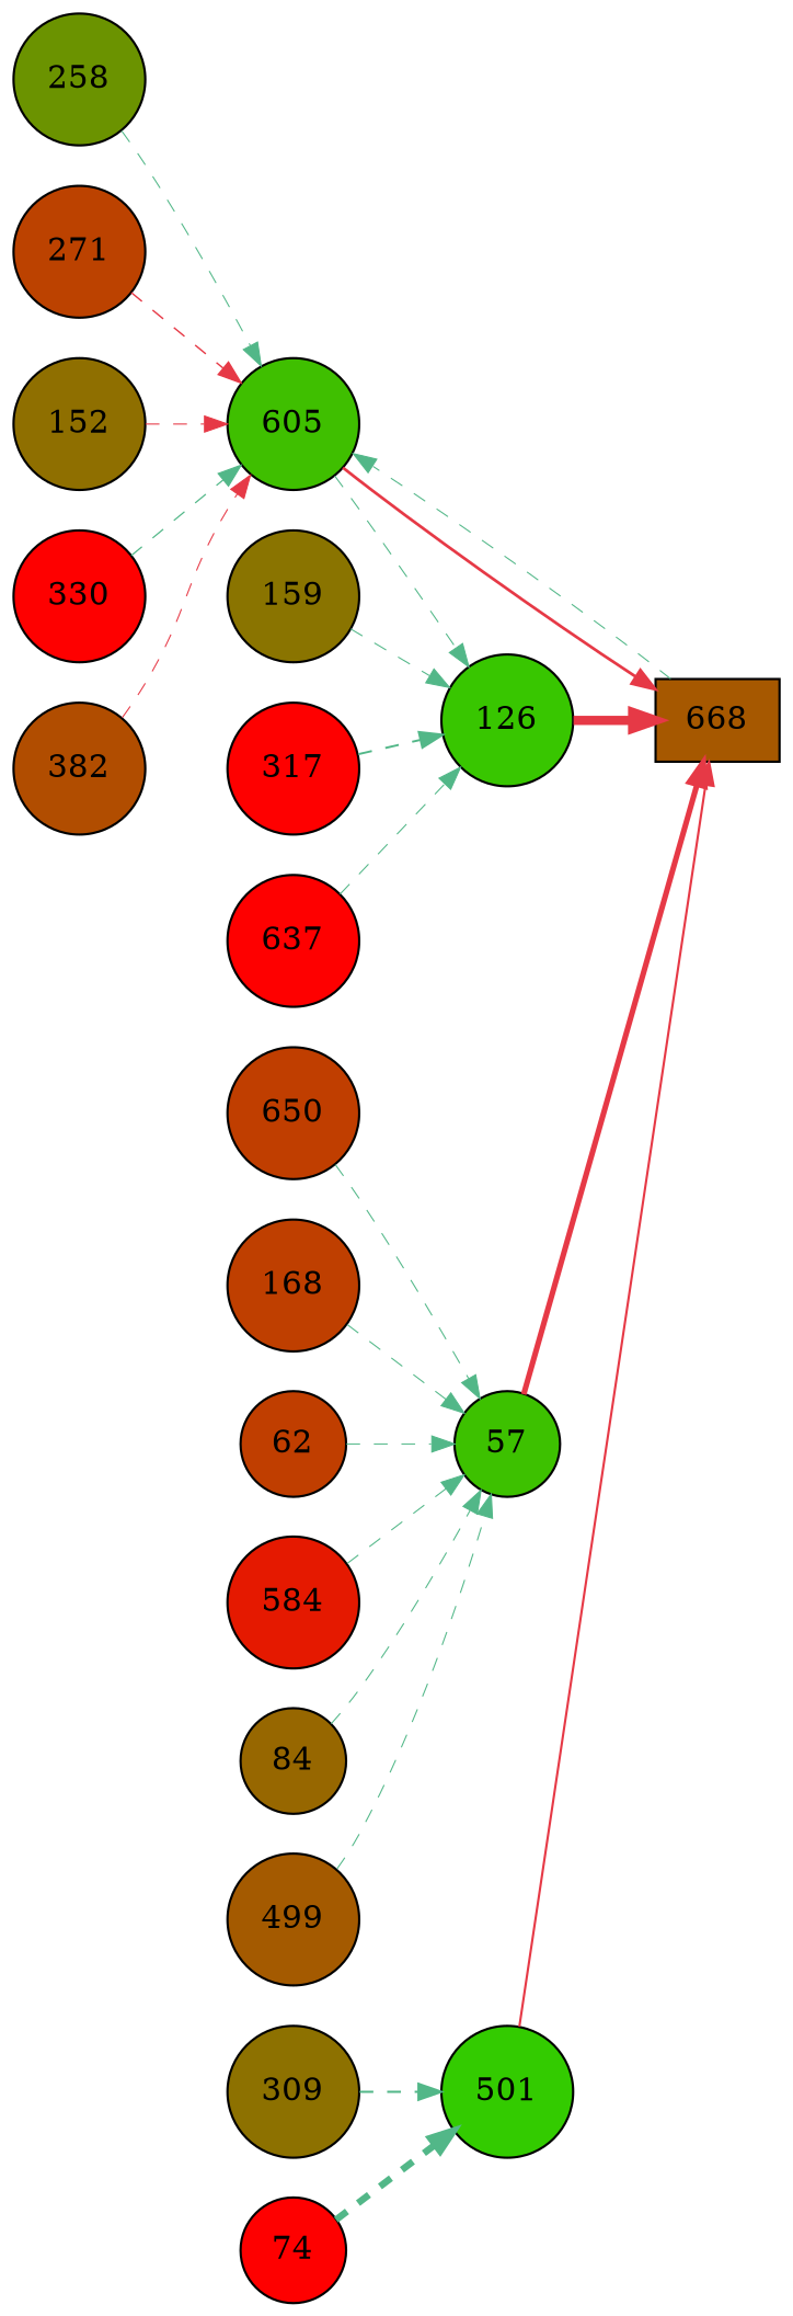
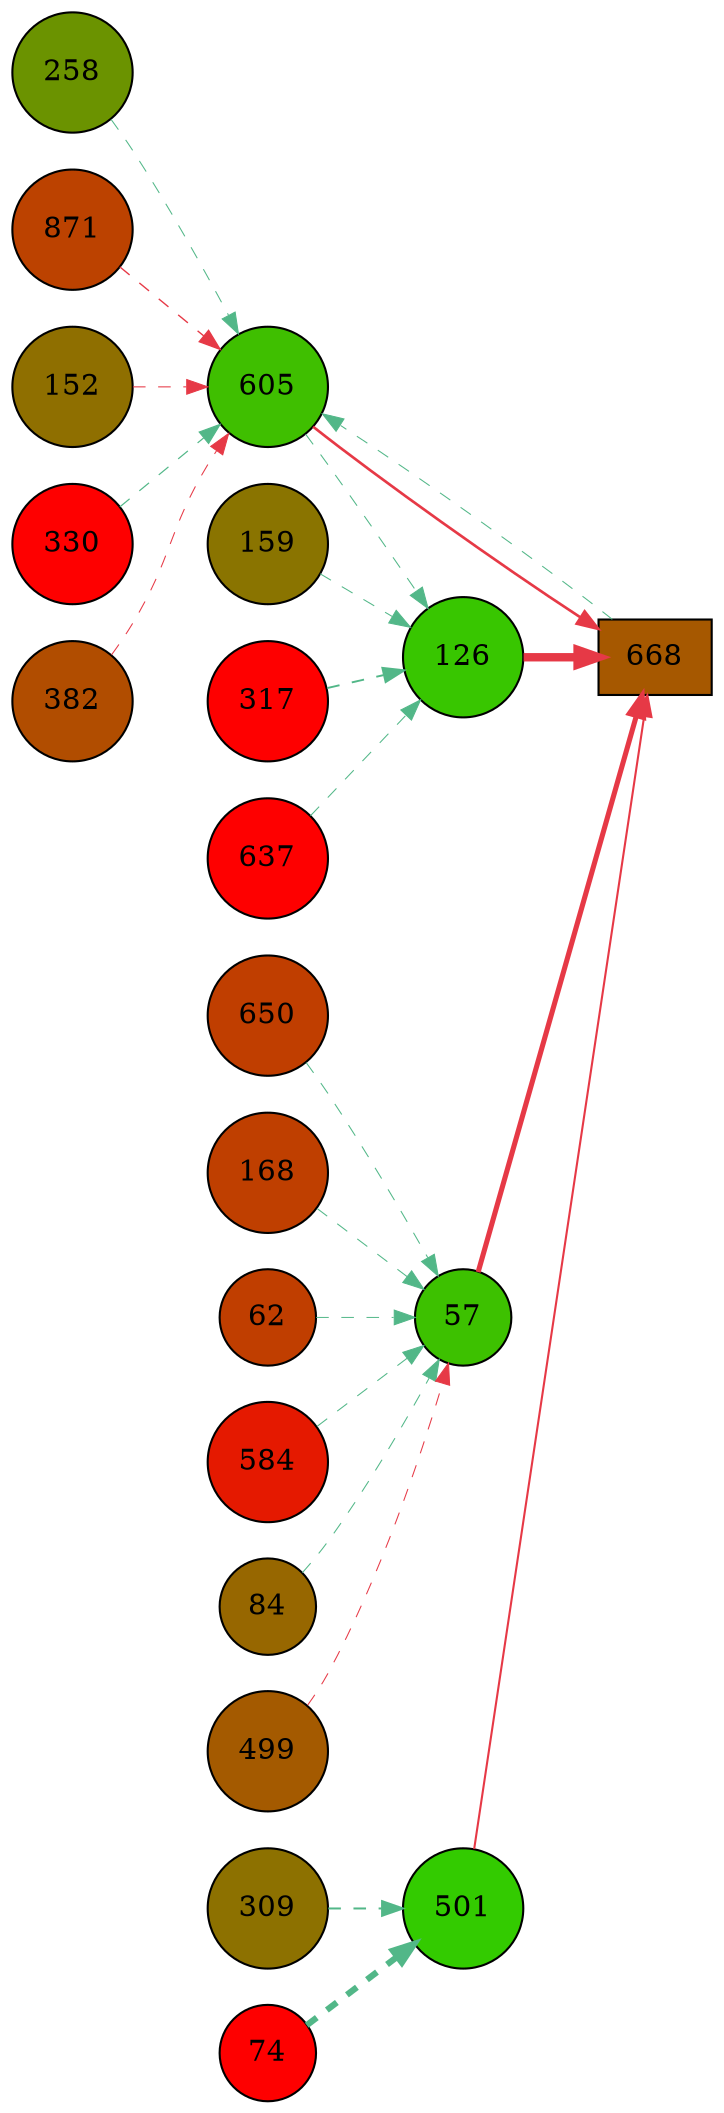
  digraph {
    rankdir=LR
    node [fillcolor="#fe0000" shape=circle style=filled]
    edge [color="#52b788" penwidth=0.50 style=dashed]
    n1 [fillcolor="#6b9300" label=258]
    n2 [fillcolor="#3fbf00" label=605]
    n3 [fillcolor="#a65800" label=668 shape=box]
    n4 [fillcolor="#38c600" label=126]
    n5 [fillcolor="#c03e00" label=650]
    n6 [fillcolor="#3dc100" label=57]
-   n7 [fillcolor="#bc4200" label=271]
+   n7 [fillcolor="#bc4200" label=871]
    n8 [fillcolor="#8f6f00" label=152]
    n9 [fillcolor="#8a7400" label=159]
    n10 [fillcolor="#bf3f00" label=168]
    n11 [fillcolor="#8d7100" label=309]
    n12 [fillcolor="#33cb00" label=501]
    n13 [label=317]
    n14 [fillcolor="#c03e00" label=62]
    n15 [fillcolor="#e51900" label=584]
    n16 [label=330]
    n17 [label=74]
    n18 [fillcolor="#976700" label=84]
    n19 [fillcolor="#a45a00" label=499]
    n20 [label=637]
    n21 [fillcolor="#b14d00" label=382]
    n1 -> n2
    n2 -> n3 [color="#e63946" penwidth=1.28 style=""]
    n2 -> n4
    n3 -> n2
    n4 -> n3 [color="#e63946" penwidth=4.00 style=""]
    n5 -> n6
    n6 -> n3 [color="#e63946" penwidth=2.44 style=""]
    n7 -> n2 [color="#e63946" penwidth=0.66]
    n8 -> n2 [color="#e63946"]
    n9 -> n4
    n10 -> n6
    n11 -> n12 [penwidth=0.95]
    n12 -> n3 [color="#e63946" penwidth=1.00 style=""]
    n13 -> n4 [penwidth=0.91]
    n14 -> n6
    n15 -> n6
    n16 -> n2 [penwidth=0.58]
    n17 -> n12 [penwidth=3.00]
    n18 -> n6
-   n19 -> n6
+   n19 -> n6 [color="#e63946"]
    n20 -> n4
    n21 -> n2 [color="#e63946"]
  }
